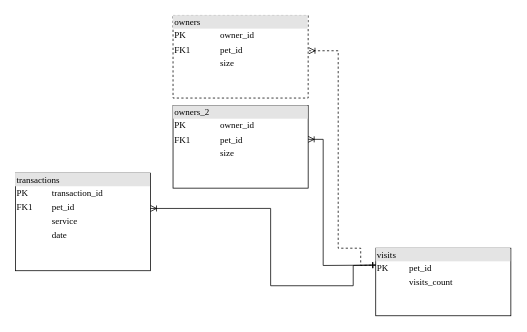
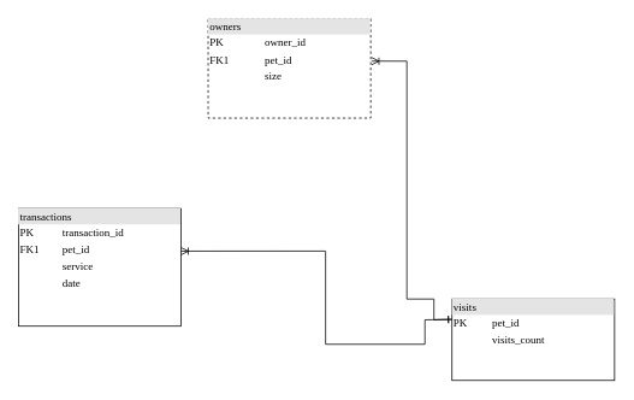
  <mxCell id="0" />
  <mxCell id="1" parent="0" />
  <mxCell id="2" value="&lt;div style=&quot;box-sizing: border-box ; width: 100% ; background: #e4e4e4 ; padding: 2px&quot;&gt;owners&lt;/div&gt;&lt;table style=&quot;width: 100% ; font-size: 1em&quot; cellpadding=&quot;2&quot; cellspacing=&quot;0&quot;&gt;&lt;tbody&gt;&lt;tr&gt;&lt;td&gt;PK&lt;/td&gt;&lt;td&gt;owner_id&lt;/td&gt;&lt;/tr&gt;&lt;tr&gt;&lt;td&gt;FK1&lt;/td&gt;&lt;td&gt;pet_id&lt;/td&gt;&lt;/tr&gt;&lt;tr&gt;&lt;td&gt;&lt;/td&gt;&lt;td&gt;size&lt;/td&gt;&lt;/tr&gt;&lt;/tbody&gt;&lt;/table&gt;" style="verticalAlign=top;align=left;overflow=fill;html=1;rounded=0;shadow=0;comic=0;labelBackgroundColor=none;strokeWidth=1;fontFamily=Verdana;fontSize=12;dashed=1;" parent="1" vertex="1"><mxGeometry x="230" y="20" width="180" height="110" as="geometry" /></mxCell>
  <mxCell id="3" value="&lt;div style=&quot;box-sizing: border-box ; width: 100% ; background: #e4e4e4 ; padding: 2px&quot;&gt;visits&lt;/div&gt;&lt;table style=&quot;width: 100% ; font-size: 1em&quot; cellpadding=&quot;2&quot; cellspacing=&quot;0&quot;&gt;&lt;tbody&gt;&lt;tr&gt;&lt;td&gt;PK&lt;/td&gt;&lt;td&gt;pet_id&lt;/td&gt;&lt;/tr&gt;&lt;tr&gt;&lt;td&gt;&lt;/td&gt;&lt;td&gt;visits_count&lt;/td&gt;&lt;/tr&gt;&lt;/tbody&gt;&lt;/table&gt;" style="verticalAlign=top;align=left;overflow=fill;html=1;rounded=0;shadow=0;comic=0;labelBackgroundColor=none;strokeWidth=1;fontFamily=Verdana;fontSize=12" parent="1" vertex="1"><mxGeometry x="500" y="330" width="180" height="90" as="geometry" /></mxCell>
  <mxCell id="4" value="&lt;div style=&quot;box-sizing: border-box ; width: 100% ; background: #e4e4e4 ; padding: 2px&quot;&gt;transactions&lt;/div&gt;&lt;table style=&quot;width: 100% ; font-size: 1em&quot; cellpadding=&quot;2&quot; cellspacing=&quot;0&quot;&gt;&lt;tbody&gt;&lt;tr&gt;&lt;td&gt;PK&lt;/td&gt;&lt;td&gt;transaction_id&lt;/td&gt;&lt;/tr&gt;&lt;tr&gt;&lt;td&gt;FK1&lt;/td&gt;&lt;td&gt;pet_id&lt;/td&gt;&lt;/tr&gt;&lt;tr&gt;&lt;td&gt;&lt;/td&gt;&lt;td&gt;service&lt;/td&gt;&lt;/tr&gt;&lt;tr&gt;&lt;td&gt;&lt;br&gt;&lt;/td&gt;&lt;td&gt;date&lt;br&gt;&lt;/td&gt;&lt;/tr&gt;&lt;/tbody&gt;&lt;/table&gt;" style="verticalAlign=top;align=left;overflow=fill;html=1;rounded=0;shadow=0;comic=0;labelBackgroundColor=none;strokeWidth=1;fontFamily=Verdana;fontSize=12" parent="1" vertex="1"><mxGeometry x="20" y="230" width="180" height="130" as="geometry" /></mxCell>
- <mxCell id="5" value="&lt;div style=&quot;box-sizing: border-box ; width: 100% ; background: #e4e4e4 ; padding: 2px&quot;&gt;owners_2&lt;/div&gt;&lt;table style=&quot;width: 100% ; font-size: 1em&quot; cellpadding=&quot;2&quot; cellspacing=&quot;0&quot;&gt;&lt;tbody&gt;&lt;tr&gt;&lt;td&gt;PK&lt;/td&gt;&lt;td&gt;owner_id&lt;/td&gt;&lt;/tr&gt;&lt;tr&gt;&lt;td&gt;FK1&lt;/td&gt;&lt;td&gt;pet_id&lt;/td&gt;&lt;/tr&gt;&lt;tr&gt;&lt;td&gt;&lt;/td&gt;&lt;td&gt;size&lt;/td&gt;&lt;/tr&gt;&lt;/tbody&gt;&lt;/table&gt;" style="verticalAlign=top;align=left;overflow=fill;html=1;rounded=0;shadow=0;comic=0;labelBackgroundColor=none;strokeWidth=1;fontFamily=Verdana;fontSize=12" vertex="1" parent="1"><mxGeometry x="230" y="140" width="180" height="110" as="geometry" /></mxCell>
  <mxCell id="6" value="" style="endArrow=ERoneToMany;html=1;exitX=0;exitY=0.25;exitDx=0;exitDy=0;entryX=1;entryY=0.362;entryDx=0;entryDy=0;entryPerimeter=0;startArrow=ERone;startFill=0;endFill=0;rounded=0;" edge="1" parent="1" source="3" target="4"><mxGeometry width="50" height="50" relative="1" as="geometry"><mxPoint x="390" y="290" as="sourcePoint" /><mxPoint x="440" y="240" as="targetPoint" /><Array as="points"><mxPoint x="470" y="353" /><mxPoint x="470" y="380" /><mxPoint x="360" y="380" /><mxPoint x="360" y="277" /></Array></mxGeometry></mxCell>
- <mxCell id="7" value="" style="endArrow=ERoneToMany;html=1;exitX=0;exitY=0.25;exitDx=0;exitDy=0;entryX=1;entryY=0.409;entryDx=0;entryDy=0;entryPerimeter=0;endFill=0;startArrow=ERone;startFill=0;rounded=0;" edge="1" parent="1" source="3" target="5"><mxGeometry width="50" height="50" relative="1" as="geometry"><mxPoint x="390" y="290" as="sourcePoint" /><mxPoint x="440" y="240" as="targetPoint" /><Array as="points"><mxPoint x="430" y="353" /><mxPoint x="430" y="185" /></Array></mxGeometry></mxCell>
- <mxCell id="8" value="" style="endArrow=ERoneToMany;html=1;exitX=0;exitY=0.25;exitDx=0;exitDy=0;entryX=1.006;entryY=0.427;entryDx=0;entryDy=0;entryPerimeter=0;endFill=0;startArrow=ERone;startFill=0;rounded=0;dashed=1;" edge="1" parent="1" source="3" target="2"><mxGeometry width="50" height="50" relative="1" as="geometry"><mxPoint x="390" y="290" as="sourcePoint" /><mxPoint x="440" y="240" as="targetPoint" /><Array as="points"><mxPoint x="480" y="353" /><mxPoint x="480" y="330" /><mxPoint x="450" y="330" /><mxPoint x="450" y="67" /></Array></mxGeometry></mxCell>
+ <mxCell id="8" value="" style="endArrow=ERoneToMany;html=1;exitX=0;exitY=0.25;exitDx=0;exitDy=0;entryX=1.006;entryY=0.427;entryDx=0;entryDy=0;entryPerimeter=0;endFill=0;startArrow=ERone;startFill=0;rounded=0;" edge="1" parent="1" source="3" target="2"><mxGeometry width="50" height="50" relative="1" as="geometry"><mxPoint x="390" y="290" as="sourcePoint" /><mxPoint x="440" y="240" as="targetPoint" /><Array as="points"><mxPoint x="480" y="353" /><mxPoint x="480" y="330" /><mxPoint x="450" y="330" /><mxPoint x="450" y="67" /></Array></mxGeometry></mxCell>
